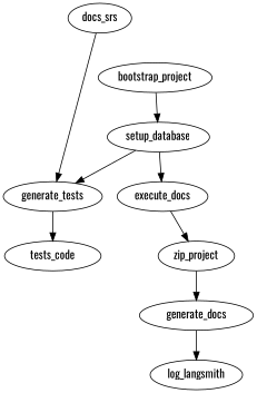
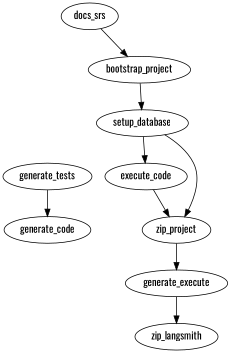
  digraph {
    fontname=Oswald
    node [fontname=Oswald]
    edge [fontname=Oswald]
    n1 [label=docs_srs]
    bootstrap_project
    setup_database
    generate_tests
-   execute_code [label=execute_docs]
-   generate_code [label=tests_code]
+   execute_code
+   generate_code
    zip_project
-   generate_docs
-   log_langsmith
-   n1 -> generate_tests
+   generate_docs [label=generate_execute]
+   log_langsmith [label=zip_langsmith]
+   n1 -> bootstrap_project
    bootstrap_project -> setup_database
-   setup_database -> generate_tests
+   setup_database -> zip_project
    setup_database -> execute_code
    generate_tests -> generate_code
    execute_code -> zip_project
    zip_project -> generate_docs
    generate_docs -> log_langsmith
  }
